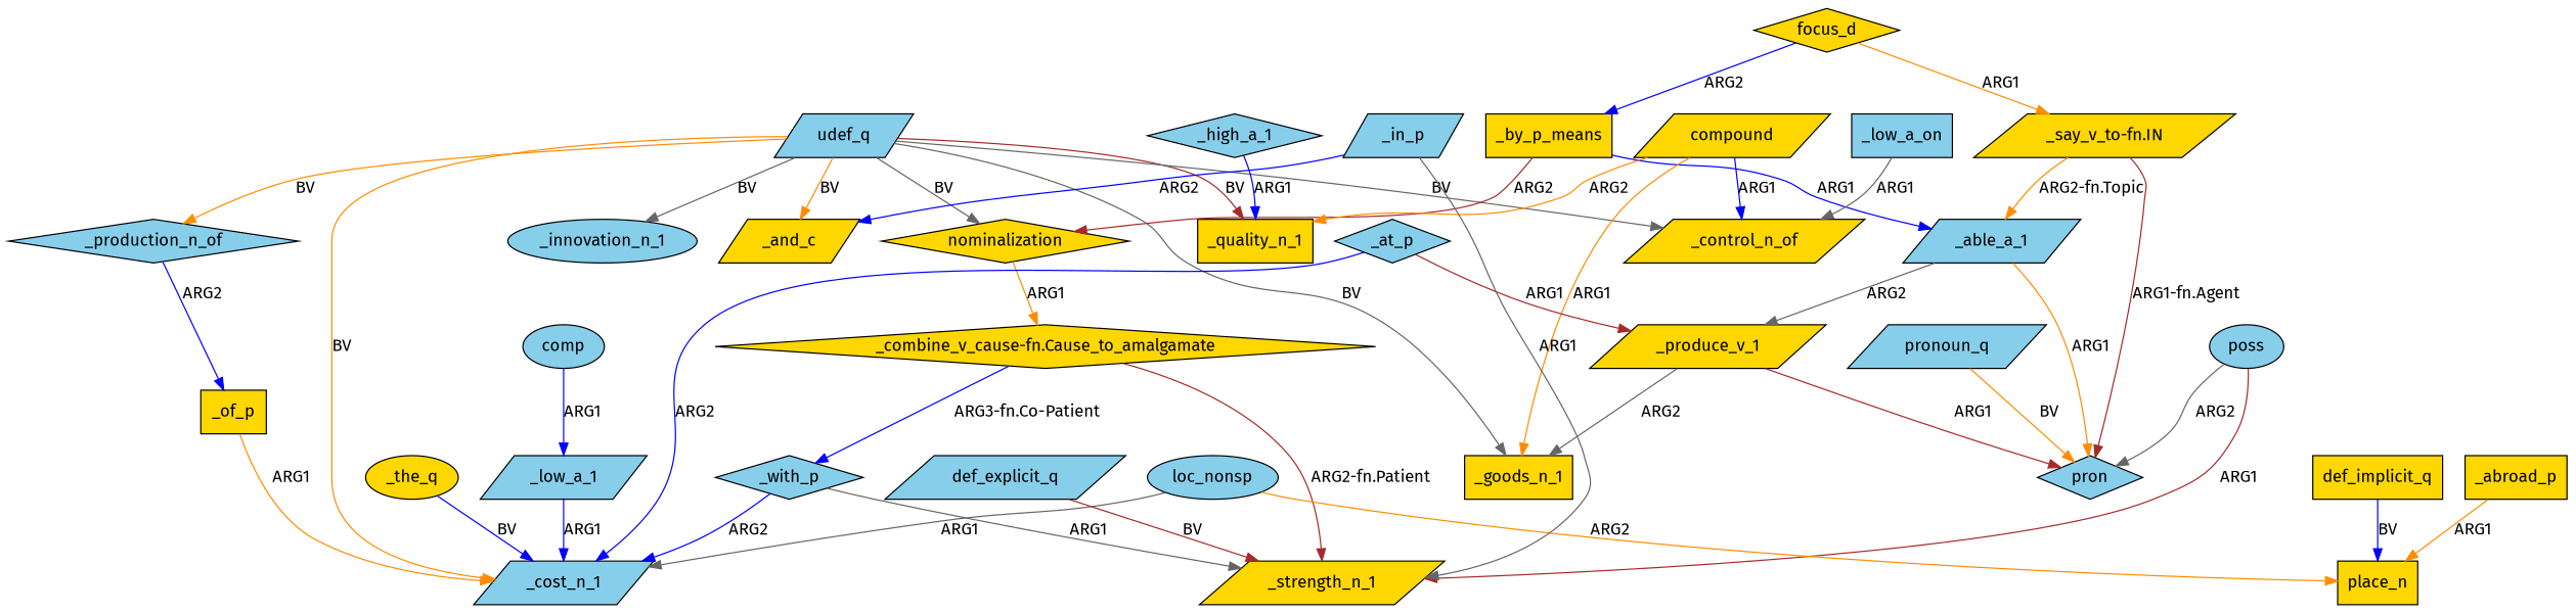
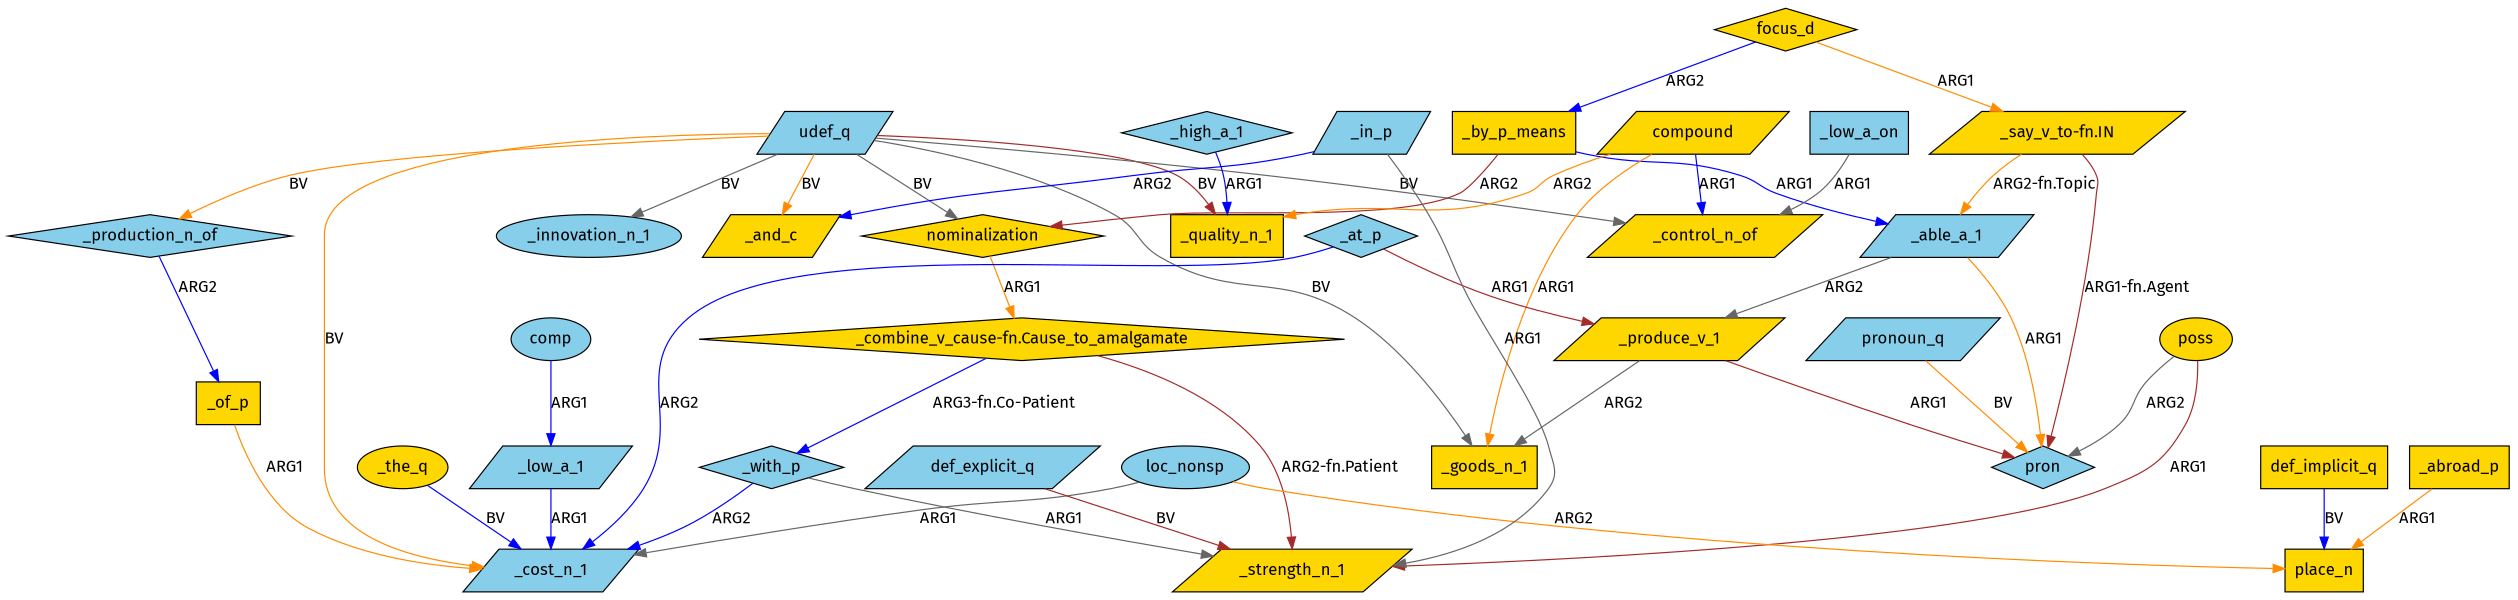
  digraph {
    fontname="Fira Sans"
    node [fillcolor=skyblue fontname="Fira Sans" shape=parallelogram style=filled]
    edge [color=blue fontname="Fira Sans"]
    _with_p [shape=diamond]
    _cost_n_1
    _strength_n_1 [fillcolor=gold]
    udef_q
    _production_n_of [shape=diamond]
    _quality_n_1 [fillcolor=gold shape=box]
    nominalization [fillcolor=gold shape=diamond]
    _control_n_of [fillcolor=gold]
    _innovation_n_1 [shape=ellipse]
    _goods_n_1 [fillcolor=gold shape=box]
    _and_c [fillcolor=gold]
    _of_p [fillcolor=gold shape=box]
    "_combine_v_cause-fn.Cause_to_amalgamate" [fillcolor=gold shape=diamond]
    _by_p_means [fillcolor=gold shape=box]
    _able_a_1
    pron [shape=diamond]
    _produce_v_1 [fillcolor=gold]
-   poss [shape=ellipse]
+   poss [fillcolor=gold shape=ellipse]
    loc_nonsp [shape=ellipse]
    place_n [fillcolor=gold shape=box]
    focus_d [fillcolor=gold shape=diamond]
    "_say_v_to-fn.IN" [fillcolor=gold]
    compound [fillcolor=gold]
    def_implicit_q [fillcolor=gold shape=box]
    _the_q [fillcolor=gold shape=ellipse]
    pronoun_q
    _low_a_1
    def_explicit_q
    _at_p [shape=diamond]
    _in_p
    _high_a_1 [shape=diamond]
    _abroad_p [fillcolor=gold shape=box]
    _low_a_on [shape=box]
    comp [shape=ellipse]
    _with_p -> _cost_n_1 [label=ARG2]
    _with_p -> _strength_n_1 [color=gray40 label=ARG1]
    udef_q -> _cost_n_1 [color=darkorange label=BV]
    udef_q -> _production_n_of [color=darkorange label=BV]
    udef_q -> _quality_n_1 [color=brown label=BV]
    udef_q -> nominalization [color=gray40 label=BV]
    udef_q -> _control_n_of [color=gray40 label=BV]
    udef_q -> _innovation_n_1 [color=gray40 label=BV]
    udef_q -> _goods_n_1 [color=gray40 label=BV]
    udef_q -> _and_c [color=darkorange label=BV]
    _production_n_of -> _of_p [label=ARG2]
    nominalization -> "_combine_v_cause-fn.Cause_to_amalgamate" [color=darkorange label=ARG1]
    _of_p -> _cost_n_1 [color=darkorange label=ARG1]
    "_combine_v_cause-fn.Cause_to_amalgamate" -> _with_p [label="ARG3-fn.Co-Patient"]
    "_combine_v_cause-fn.Cause_to_amalgamate" -> _strength_n_1 [color=brown label="ARG2-fn.Patient"]
    _by_p_means -> nominalization [color=brown label=ARG2]
    _by_p_means -> _able_a_1 [label=ARG1]
    _able_a_1 -> pron [color=darkorange label=ARG1]
    _able_a_1 -> _produce_v_1 [color=gray40 label=ARG2]
    _produce_v_1 -> _goods_n_1 [color=gray40 label=ARG2]
    _produce_v_1 -> pron [color=brown label=ARG1]
    poss -> _strength_n_1 [color=brown label=ARG1]
    poss -> pron [color=gray40 label=ARG2]
    loc_nonsp -> _cost_n_1 [color=gray40 label=ARG1]
    loc_nonsp -> place_n [color=darkorange label=ARG2]
    focus_d -> _by_p_means [label=ARG2]
    focus_d -> "_say_v_to-fn.IN" [color=darkorange label=ARG1]
    "_say_v_to-fn.IN" -> _able_a_1 [color=darkorange label="ARG2-fn.Topic"]
    "_say_v_to-fn.IN" -> pron [color=brown label="ARG1-fn.Agent"]
    compound -> _quality_n_1 [color=darkorange label=ARG2]
    compound -> _control_n_of [label=ARG1]
    compound -> _goods_n_1 [color=darkorange label=ARG1]
    def_implicit_q -> place_n [label=BV]
    _the_q -> _cost_n_1 [label=BV]
    pronoun_q -> pron [color=darkorange label=BV]
    _low_a_1 -> _cost_n_1 [label=ARG1]
    def_explicit_q -> _strength_n_1 [color=brown label=BV]
    _at_p -> _cost_n_1 [label=ARG2]
    _at_p -> _produce_v_1 [color=brown label=ARG1]
    _in_p -> _strength_n_1 [color=gray40 label=ARG1]
    _in_p -> _and_c [label=ARG2]
    _high_a_1 -> _quality_n_1 [label=ARG1]
    _abroad_p -> place_n [color=darkorange label=ARG1]
    _low_a_on -> _control_n_of [color=gray40 label=ARG1]
    comp -> _low_a_1 [label=ARG1]
  }
